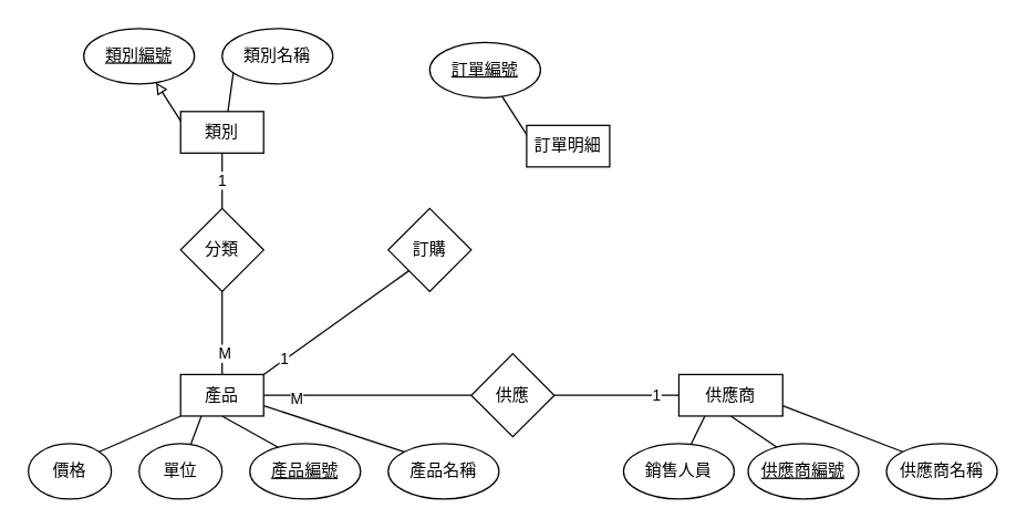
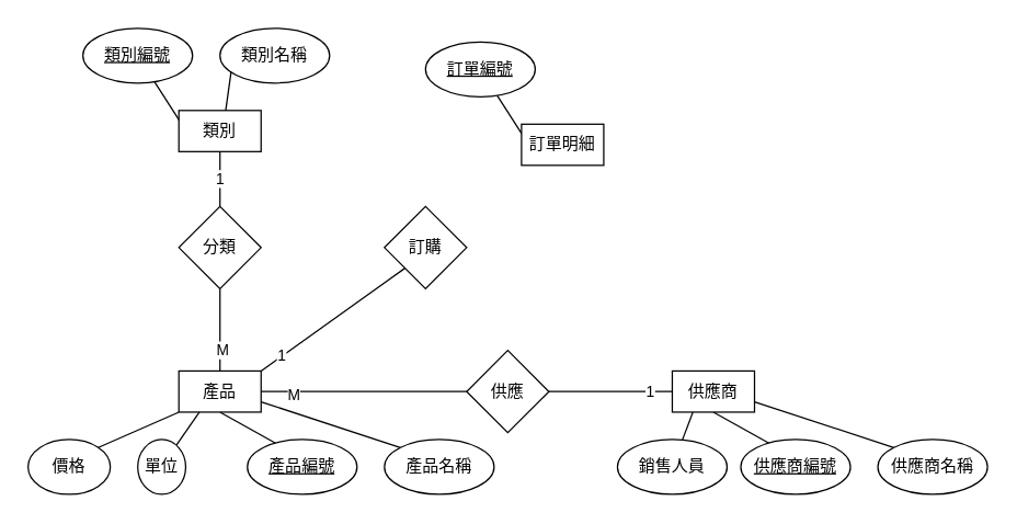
  <mxCell id="0" />
  <mxCell id="1" parent="0" />
  <mxCell id="2" style="edgeStyle=none;rounded=0;orthogonalLoop=1;jettySize=auto;html=1;exitX=0;exitY=1;exitDx=0;exitDy=0;entryX=1;entryY=0;entryDx=0;entryDy=0;endArrow=none;endFill=0;" edge="1" parent="1" source="6" target="7"><mxGeometry relative="1" as="geometry" /></mxCell>
  <mxCell id="3" style="edgeStyle=none;rounded=0;orthogonalLoop=1;jettySize=auto;html=1;exitX=0.25;exitY=1;exitDx=0;exitDy=0;endArrow=none;endFill=0;" edge="1" parent="1" source="6" target="10"><mxGeometry relative="1" as="geometry" /></mxCell>
  <mxCell id="4" style="edgeStyle=none;rounded=0;orthogonalLoop=1;jettySize=auto;html=1;exitX=0.5;exitY=1;exitDx=0;exitDy=0;entryX=0.288;entryY=0.1;entryDx=0;entryDy=0;entryPerimeter=0;endArrow=none;endFill=0;" edge="1" parent="1" source="6" target="9"><mxGeometry relative="1" as="geometry" /></mxCell>
  <mxCell id="5" style="edgeStyle=none;rounded=0;orthogonalLoop=1;jettySize=auto;html=1;exitX=1;exitY=0.75;exitDx=0;exitDy=0;entryX=0;entryY=0;entryDx=0;entryDy=0;endArrow=none;endFill=0;" edge="1" parent="1" source="6" target="8"><mxGeometry relative="1" as="geometry" /></mxCell>
  <mxCell id="6" value="產品" style="rounded=0;whiteSpace=wrap;html=1;" vertex="1" parent="1"><mxGeometry x="130" y="270" width="60" height="30" as="geometry" /></mxCell>
  <mxCell id="7" value="價格" style="ellipse;whiteSpace=wrap;html=1;" vertex="1" parent="1"><mxGeometry x="20" y="320" width="60" height="40" as="geometry" /></mxCell>
  <mxCell id="8" value="產品名稱" style="ellipse;whiteSpace=wrap;html=1;" vertex="1" parent="1"><mxGeometry x="280" y="320" width="80" height="40" as="geometry" /></mxCell>
  <mxCell id="9" value="產品編號" style="ellipse;whiteSpace=wrap;html=1;fontStyle=4" vertex="1" parent="1"><mxGeometry x="180" y="320" width="80" height="40" as="geometry" /></mxCell>
- <mxCell id="10" value="單位" style="ellipse;whiteSpace=wrap;html=1;" vertex="1" parent="1"><mxGeometry x="100" y="320" width="60" height="40" as="geometry" /></mxCell>
- <mxCell id="11" style="edgeStyle=none;rounded=0;orthogonalLoop=1;jettySize=auto;html=1;exitX=0.25;exitY=1;exitDx=0;exitDy=0;endArrow=block;endFill=0;" edge="1" parent="1" source="14" target="16"><mxGeometry relative="1" as="geometry" /></mxCell>
+ <mxCell id="10" value="單位" style="ellipse;whiteSpace=wrap;html=1;" vertex="1" parent="1"><mxGeometry x="100" y="320" width="35" height="40" as="geometry" /></mxCell>
+ <mxCell id="11" style="edgeStyle=none;rounded=0;orthogonalLoop=1;jettySize=auto;html=1;exitX=0.25;exitY=1;exitDx=0;exitDy=0;endArrow=none;endFill=0;" edge="1" parent="1" source="14" target="16"><mxGeometry relative="1" as="geometry" /></mxCell>
  <mxCell id="12" style="edgeStyle=none;rounded=0;orthogonalLoop=1;jettySize=auto;html=1;exitX=0.5;exitY=1;exitDx=0;exitDy=0;entryX=0;entryY=0;entryDx=0;entryDy=0;endArrow=none;endFill=0;" edge="1" parent="1" source="14" target="15"><mxGeometry relative="1" as="geometry" /></mxCell>
  <mxCell id="13" value="1" style="edgeStyle=none;rounded=0;orthogonalLoop=1;jettySize=auto;html=1;exitX=0.5;exitY=1;exitDx=0;exitDy=0;entryX=0.5;entryY=0;entryDx=0;entryDy=0;endArrow=none;endFill=0;" edge="1" parent="1" source="14" target="19"><mxGeometry relative="1" as="geometry" /></mxCell>
  <mxCell id="14" value="類別" style="rounded=0;whiteSpace=wrap;html=1;" vertex="1" parent="1"><mxGeometry x="130" y="80" width="60" height="30" as="geometry" /></mxCell>
  <mxCell id="15" value="類別名稱" style="ellipse;whiteSpace=wrap;html=1;" vertex="1" parent="1"><mxGeometry x="160" y="20" width="80" height="40" as="geometry" /></mxCell>
  <mxCell id="16" value="類別編號" style="ellipse;whiteSpace=wrap;html=1;fontStyle=4" vertex="1" parent="1"><mxGeometry x="60" y="20" width="80" height="40" as="geometry" /></mxCell>
  <mxCell id="17" style="edgeStyle=none;rounded=0;orthogonalLoop=1;jettySize=auto;html=1;exitX=0.5;exitY=1;exitDx=0;exitDy=0;entryX=0.5;entryY=0;entryDx=0;entryDy=0;endArrow=none;endFill=0;" edge="1" parent="1" source="19" target="6"><mxGeometry relative="1" as="geometry" /></mxCell>
  <mxCell id="18" value="M" style="edgeLabel;html=1;align=center;verticalAlign=middle;resizable=0;points=[];" vertex="1" connectable="0" parent="17"><mxGeometry x="0.467" y="1" relative="1" as="geometry"><mxPoint as="offset" /></mxGeometry></mxCell>
  <mxCell id="19" value="分類" style="rhombus;whiteSpace=wrap;html=1;" vertex="1" parent="1"><mxGeometry x="130" y="150" width="60" height="60" as="geometry" /></mxCell>
  <mxCell id="20" style="edgeStyle=none;rounded=0;orthogonalLoop=1;jettySize=auto;html=1;exitX=0.25;exitY=1;exitDx=0;exitDy=0;endArrow=none;endFill=0;" edge="1" parent="1" source="23" target="26"><mxGeometry relative="1" as="geometry" /></mxCell>
  <mxCell id="21" style="edgeStyle=none;rounded=0;orthogonalLoop=1;jettySize=auto;html=1;exitX=0.5;exitY=1;exitDx=0;exitDy=0;entryX=0.288;entryY=0.1;entryDx=0;entryDy=0;entryPerimeter=0;endArrow=none;endFill=0;" edge="1" parent="1" source="23" target="25"><mxGeometry relative="1" as="geometry" /></mxCell>
  <mxCell id="22" style="edgeStyle=none;rounded=0;orthogonalLoop=1;jettySize=auto;html=1;exitX=1;exitY=0.75;exitDx=0;exitDy=0;entryX=0;entryY=0;entryDx=0;entryDy=0;endArrow=none;endFill=0;" edge="1" parent="1" source="23" target="24"><mxGeometry relative="1" as="geometry" /></mxCell>
- <mxCell id="23" value="供應商" style="rounded=0;whiteSpace=wrap;html=1;" vertex="1" parent="1"><mxGeometry x="490" y="270" width="75" height="30" as="geometry" /></mxCell>
+ <mxCell id="23" value="供應商" style="rounded=0;whiteSpace=wrap;html=1;" vertex="1" parent="1"><mxGeometry x="490" y="270" width="60" height="30" as="geometry" /></mxCell>
  <mxCell id="24" value="供應商名稱" style="ellipse;whiteSpace=wrap;html=1;" vertex="1" parent="1"><mxGeometry x="640" y="320" width="80" height="40" as="geometry" /></mxCell>
  <mxCell id="25" value="供應商編號" style="ellipse;whiteSpace=wrap;html=1;fontStyle=4" vertex="1" parent="1"><mxGeometry x="540" y="320" width="80" height="40" as="geometry" /></mxCell>
  <mxCell id="26" value="銷售人員" style="ellipse;whiteSpace=wrap;html=1;" vertex="1" parent="1"><mxGeometry x="450" y="320" width="80" height="40" as="geometry" /></mxCell>
  <mxCell id="27" style="edgeStyle=none;rounded=0;orthogonalLoop=1;jettySize=auto;html=1;exitX=0;exitY=0.5;exitDx=0;exitDy=0;endArrow=none;endFill=0;" edge="1" parent="1" source="31" target="6"><mxGeometry relative="1" as="geometry" /></mxCell>
  <mxCell id="28" value="M" style="edgeLabel;html=1;align=center;verticalAlign=middle;resizable=0;points=[];" vertex="1" connectable="0" parent="27"><mxGeometry x="0.693" y="2" relative="1" as="geometry"><mxPoint as="offset" /></mxGeometry></mxCell>
  <mxCell id="29" style="edgeStyle=none;rounded=0;orthogonalLoop=1;jettySize=auto;html=1;exitX=1;exitY=0.5;exitDx=0;exitDy=0;endArrow=none;endFill=0;" edge="1" parent="1" source="31" target="23"><mxGeometry relative="1" as="geometry" /></mxCell>
  <mxCell id="30" value="1" style="edgeLabel;html=1;align=center;verticalAlign=middle;resizable=0;points=[];" vertex="1" connectable="0" parent="29"><mxGeometry x="0.615" y="1" relative="1" as="geometry"><mxPoint as="offset" /></mxGeometry></mxCell>
  <mxCell id="31" value="供應" style="rhombus;whiteSpace=wrap;html=1;" vertex="1" parent="1"><mxGeometry x="340" y="255" width="60" height="60" as="geometry" /></mxCell>
  <mxCell id="32" style="edgeStyle=none;rounded=0;orthogonalLoop=1;jettySize=auto;html=1;exitX=0;exitY=1;exitDx=0;exitDy=0;entryX=1;entryY=0;entryDx=0;entryDy=0;endArrow=none;endFill=0;" edge="1" parent="1" source="34" target="6"><mxGeometry relative="1" as="geometry" /></mxCell>
  <mxCell id="33" value="1" style="edgeLabel;html=1;align=center;verticalAlign=middle;resizable=0;points=[];" vertex="1" connectable="0" parent="32"><mxGeometry x="0.703" y="-1" relative="1" as="geometry"><mxPoint as="offset" /></mxGeometry></mxCell>
  <mxCell id="34" value="訂購" style="rhombus;whiteSpace=wrap;html=1;" vertex="1" parent="1"><mxGeometry x="280" y="150" width="60" height="60" as="geometry" /></mxCell>
  <mxCell id="35" style="edgeStyle=none;rounded=0;orthogonalLoop=1;jettySize=auto;html=1;exitX=0.25;exitY=1;exitDx=0;exitDy=0;endArrow=none;endFill=0;" edge="1" parent="1" source="36" target="37"><mxGeometry relative="1" as="geometry" /></mxCell>
  <mxCell id="36" value="訂單明細" style="rounded=0;whiteSpace=wrap;html=1;" vertex="1" parent="1"><mxGeometry x="380" y="90" width="60" height="30" as="geometry" /></mxCell>
  <mxCell id="37" value="訂單編號" style="ellipse;whiteSpace=wrap;html=1;fontStyle=4" vertex="1" parent="1"><mxGeometry x="310" y="30" width="80" height="40" as="geometry" /></mxCell>
